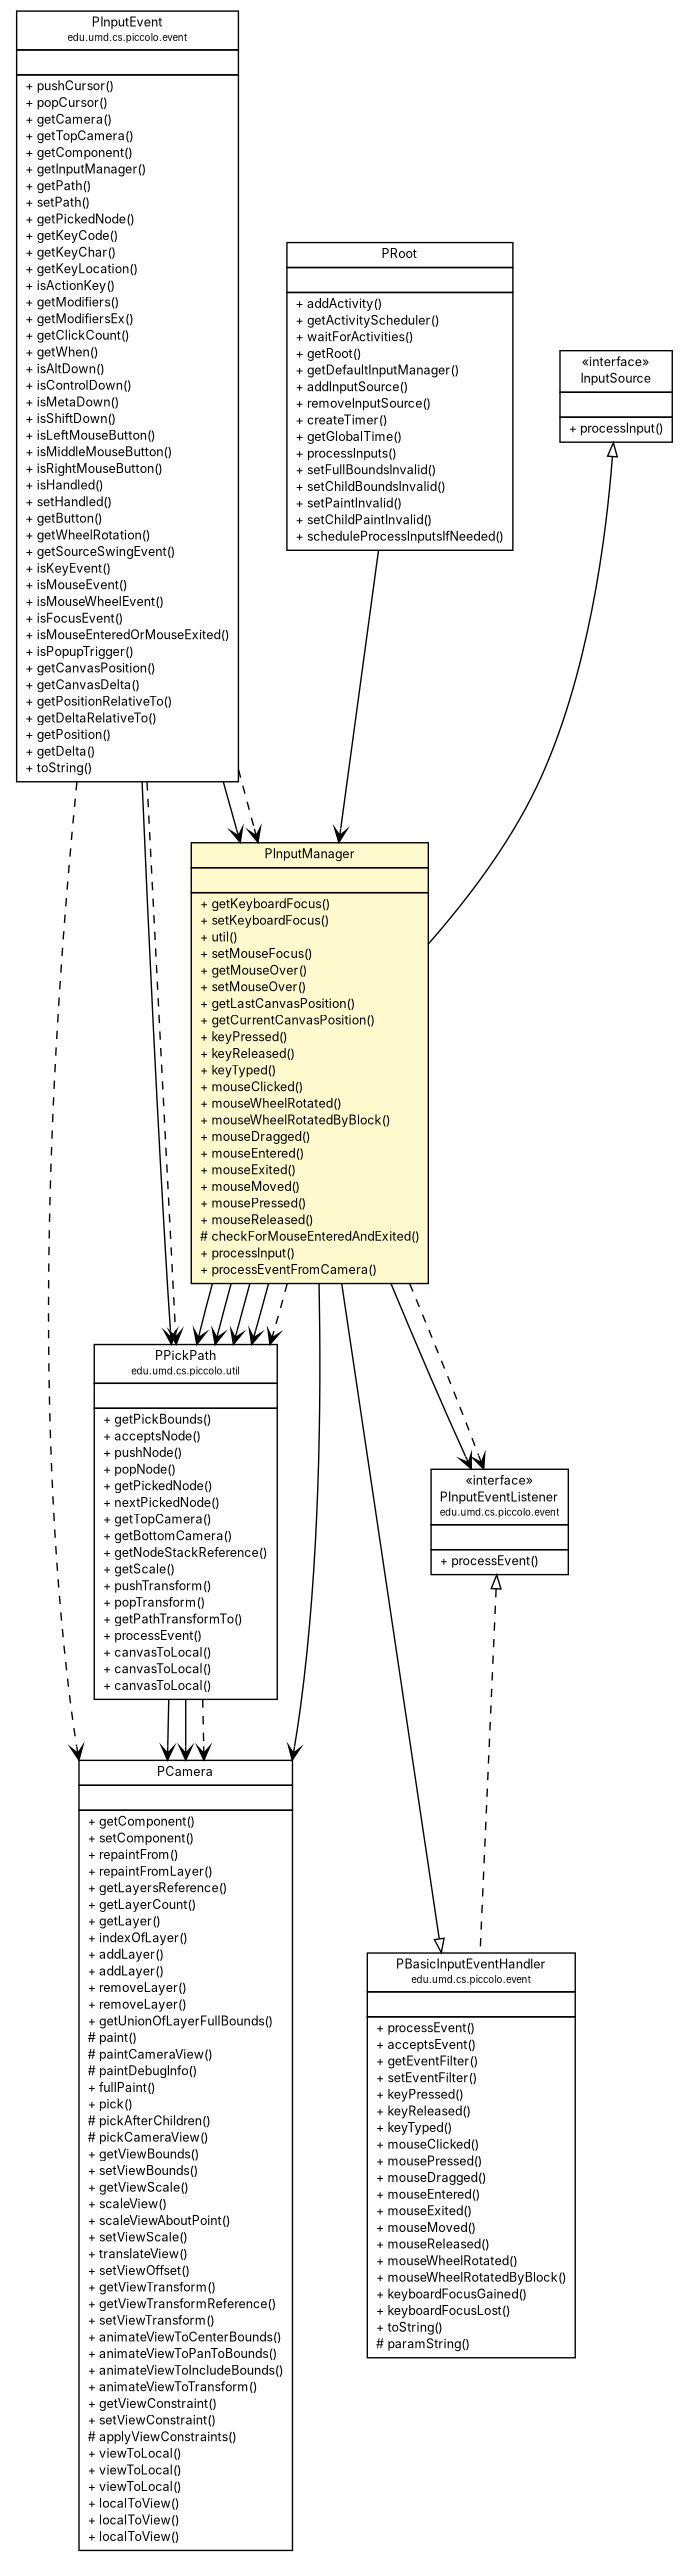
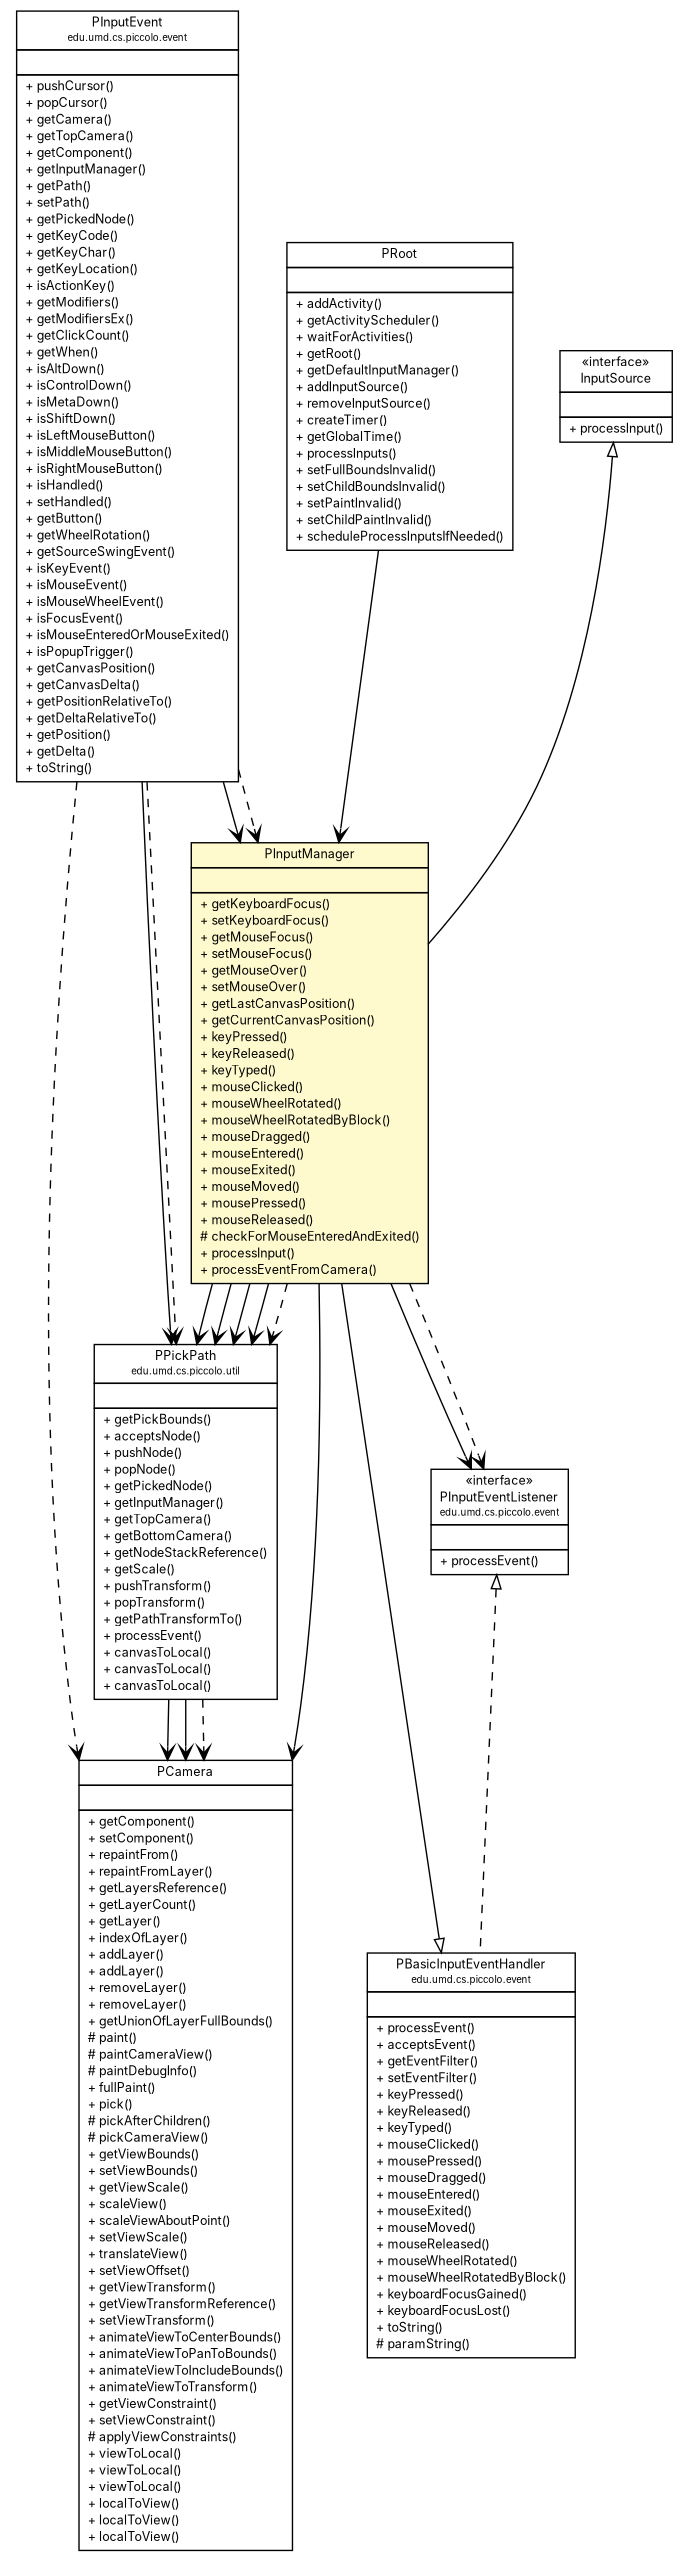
  digraph {
    fontname=Inter
    node [fontcolor=black fontname=Inter fontsize=9.0 shape=plaintext]
    edge [arrowhead=open color=black fontcolor=black fontname=Inter fontsize=10.0 headport=p labelfontname=Helvetica labelfontsize=10 tailport=p]
-   n1 [label=<<table border="0" cellborder="1" cellspacing="0" cellpadding="2" port="p" href="./util/PPickPath.html"> 		<tr><td><table border="0" cellspacing="0" cellpadding="1"> 			<tr><td> PPickPath </td></tr> 			<tr><td><font point-size="7.0"> edu.umd.cs.piccolo.util </font></td></tr> 		</table></td></tr> 		<tr><td><table border="0" cellspacing="0" cellpadding="1"> 			<tr><td align="left">  </td></tr> 		</table></td></tr> 		<tr><td><table border="0" cellspacing="0" cellpadding="1"> 			<tr><td align="left"> + getPickBounds() </td></tr> 			<tr><td align="left"> + acceptsNode() </td></tr> 			<tr><td align="left"> + pushNode() </td></tr> 			<tr><td align="left"> + popNode() </td></tr> 			<tr><td align="left"> + getPickedNode() </td></tr> 			<tr><td align="left"> + nextPickedNode() </td></tr> 			<tr><td align="left"> + getTopCamera() </td></tr> 			<tr><td align="left"> + getBottomCamera() </td></tr> 			<tr><td align="left"> + getNodeStackReference() </td></tr> 			<tr><td align="left"> + getScale() </td></tr> 			<tr><td align="left"> + pushTransform() </td></tr> 			<tr><td align="left"> + popTransform() </td></tr> 			<tr><td align="left"> + getPathTransformTo() </td></tr> 			<tr><td align="left"> + processEvent() </td></tr> 			<tr><td align="left"> + canvasToLocal() </td></tr> 			<tr><td align="left"> + canvasToLocal() </td></tr> 			<tr><td align="left"> + canvasToLocal() </td></tr> 		</table></td></tr> 		</table>>]
+   n1 [label=<<table border="0" cellborder="1" cellspacing="0" cellpadding="2" port="p" href="./util/PPickPath.html"> 		<tr><td><table border="0" cellspacing="0" cellpadding="1"> 			<tr><td> PPickPath </td></tr> 			<tr><td><font point-size="7.0"> edu.umd.cs.piccolo.util </font></td></tr> 		</table></td></tr> 		<tr><td><table border="0" cellspacing="0" cellpadding="1"> 			<tr><td align="left">  </td></tr> 		</table></td></tr> 		<tr><td><table border="0" cellspacing="0" cellpadding="1"> 			<tr><td align="left"> + getPickBounds() </td></tr> 			<tr><td align="left"> + acceptsNode() </td></tr> 			<tr><td align="left"> + pushNode() </td></tr> 			<tr><td align="left"> + popNode() </td></tr> 			<tr><td align="left"> + getPickedNode() </td></tr> 			<tr><td align="left"> + getInputManager() </td></tr> 			<tr><td align="left"> + getTopCamera() </td></tr> 			<tr><td align="left"> + getBottomCamera() </td></tr> 			<tr><td align="left"> + getNodeStackReference() </td></tr> 			<tr><td align="left"> + getScale() </td></tr> 			<tr><td align="left"> + pushTransform() </td></tr> 			<tr><td align="left"> + popTransform() </td></tr> 			<tr><td align="left"> + getPathTransformTo() </td></tr> 			<tr><td align="left"> + processEvent() </td></tr> 			<tr><td align="left"> + canvasToLocal() </td></tr> 			<tr><td align="left"> + canvasToLocal() </td></tr> 			<tr><td align="left"> + canvasToLocal() </td></tr> 		</table></td></tr> 		</table>>]
    n2 [label=<<table border="0" cellborder="1" cellspacing="0" cellpadding="2" port="p" href="./PCamera.html"> 		<tr><td><table border="0" cellspacing="0" cellpadding="1"> 			<tr><td> PCamera </td></tr> 		</table></td></tr> 		<tr><td><table border="0" cellspacing="0" cellpadding="1"> 			<tr><td align="left">  </td></tr> 		</table></td></tr> 		<tr><td><table border="0" cellspacing="0" cellpadding="1"> 			<tr><td align="left"> + getComponent() </td></tr> 			<tr><td align="left"> + setComponent() </td></tr> 			<tr><td align="left"> + repaintFrom() </td></tr> 			<tr><td align="left"> + repaintFromLayer() </td></tr> 			<tr><td align="left"> + getLayersReference() </td></tr> 			<tr><td align="left"> + getLayerCount() </td></tr> 			<tr><td align="left"> + getLayer() </td></tr> 			<tr><td align="left"> + indexOfLayer() </td></tr> 			<tr><td align="left"> + addLayer() </td></tr> 			<tr><td align="left"> + addLayer() </td></tr> 			<tr><td align="left"> + removeLayer() </td></tr> 			<tr><td align="left"> + removeLayer() </td></tr> 			<tr><td align="left"> + getUnionOfLayerFullBounds() </td></tr> 			<tr><td align="left"> # paint() </td></tr> 			<tr><td align="left"> # paintCameraView() </td></tr> 			<tr><td align="left"> # paintDebugInfo() </td></tr> 			<tr><td align="left"> + fullPaint() </td></tr> 			<tr><td align="left"> + pick() </td></tr> 			<tr><td align="left"> # pickAfterChildren() </td></tr> 			<tr><td align="left"> # pickCameraView() </td></tr> 			<tr><td align="left"> + getViewBounds() </td></tr> 			<tr><td align="left"> + setViewBounds() </td></tr> 			<tr><td align="left"> + getViewScale() </td></tr> 			<tr><td align="left"> + scaleView() </td></tr> 			<tr><td align="left"> + scaleViewAboutPoint() </td></tr> 			<tr><td align="left"> + setViewScale() </td></tr> 			<tr><td align="left"> + translateView() </td></tr> 			<tr><td align="left"> + setViewOffset() </td></tr> 			<tr><td align="left"> + getViewTransform() </td></tr> 			<tr><td align="left"> + getViewTransformReference() </td></tr> 			<tr><td align="left"> + setViewTransform() </td></tr> 			<tr><td align="left"> + animateViewToCenterBounds() </td></tr> 			<tr><td align="left"> + animateViewToPanToBounds() </td></tr> 			<tr><td align="left"> + animateViewToIncludeBounds() </td></tr> 			<tr><td align="left"> + animateViewToTransform() </td></tr> 			<tr><td align="left"> + getViewConstraint() </td></tr> 			<tr><td align="left"> + setViewConstraint() </td></tr> 			<tr><td align="left"> # applyViewConstraints() </td></tr> 			<tr><td align="left"> + viewToLocal() </td></tr> 			<tr><td align="left"> + viewToLocal() </td></tr> 			<tr><td align="left"> + viewToLocal() </td></tr> 			<tr><td align="left"> + localToView() </td></tr> 			<tr><td align="left"> + localToView() </td></tr> 			<tr><td align="left"> + localToView() </td></tr> 		</table></td></tr> 		</table>>]
    n3 [label=<<table border="0" cellborder="1" cellspacing="0" cellpadding="2" port="p" href="./PRoot.html"> 		<tr><td><table border="0" cellspacing="0" cellpadding="1"> 			<tr><td> PRoot </td></tr> 		</table></td></tr> 		<tr><td><table border="0" cellspacing="0" cellpadding="1"> 			<tr><td align="left">  </td></tr> 		</table></td></tr> 		<tr><td><table border="0" cellspacing="0" cellpadding="1"> 			<tr><td align="left"> + addActivity() </td></tr> 			<tr><td align="left"> + getActivityScheduler() </td></tr> 			<tr><td align="left"> + waitForActivities() </td></tr> 			<tr><td align="left"> + getRoot() </td></tr> 			<tr><td align="left"> + getDefaultInputManager() </td></tr> 			<tr><td align="left"> + addInputSource() </td></tr> 			<tr><td align="left"> + removeInputSource() </td></tr> 			<tr><td align="left"> + createTimer() </td></tr> 			<tr><td align="left"> + getGlobalTime() </td></tr> 			<tr><td align="left"> + processInputs() </td></tr> 			<tr><td align="left"> + setFullBoundsInvalid() </td></tr> 			<tr><td align="left"> + setChildBoundsInvalid() </td></tr> 			<tr><td align="left"> + setPaintInvalid() </td></tr> 			<tr><td align="left"> + setChildPaintInvalid() </td></tr> 			<tr><td align="left"> + scheduleProcessInputsIfNeeded() </td></tr> 		</table></td></tr> 		</table>>]
-   n4 [label=<<table border="0" cellborder="1" cellspacing="0" cellpadding="2" port="p" bgcolor="lemonChiffon" href="./PInputManager.html"> 		<tr><td><table border="0" cellspacing="0" cellpadding="1"> 			<tr><td> PInputManager </td></tr> 		</table></td></tr> 		<tr><td><table border="0" cellspacing="0" cellpadding="1"> 			<tr><td align="left">  </td></tr> 		</table></td></tr> 		<tr><td><table border="0" cellspacing="0" cellpadding="1"> 			<tr><td align="left"> + getKeyboardFocus() </td></tr> 			<tr><td align="left"> + setKeyboardFocus() </td></tr> 			<tr><td align="left"> + util() </td></tr> 			<tr><td align="left"> + setMouseFocus() </td></tr> 			<tr><td align="left"> + getMouseOver() </td></tr> 			<tr><td align="left"> + setMouseOver() </td></tr> 			<tr><td align="left"> + getLastCanvasPosition() </td></tr> 			<tr><td align="left"> + getCurrentCanvasPosition() </td></tr> 			<tr><td align="left"> + keyPressed() </td></tr> 			<tr><td align="left"> + keyReleased() </td></tr> 			<tr><td align="left"> + keyTyped() </td></tr> 			<tr><td align="left"> + mouseClicked() </td></tr> 			<tr><td align="left"> + mouseWheelRotated() </td></tr> 			<tr><td align="left"> + mouseWheelRotatedByBlock() </td></tr> 			<tr><td align="left"> + mouseDragged() </td></tr> 			<tr><td align="left"> + mouseEntered() </td></tr> 			<tr><td align="left"> + mouseExited() </td></tr> 			<tr><td align="left"> + mouseMoved() </td></tr> 			<tr><td align="left"> + mousePressed() </td></tr> 			<tr><td align="left"> + mouseReleased() </td></tr> 			<tr><td align="left"> # checkForMouseEnteredAndExited() </td></tr> 			<tr><td align="left"> + processInput() </td></tr> 			<tr><td align="left"> + processEventFromCamera() </td></tr> 		</table></td></tr> 		</table>>]
+   n4 [label=<<table border="0" cellborder="1" cellspacing="0" cellpadding="2" port="p" bgcolor="lemonChiffon" href="./PInputManager.html"> 		<tr><td><table border="0" cellspacing="0" cellpadding="1"> 			<tr><td> PInputManager </td></tr> 		</table></td></tr> 		<tr><td><table border="0" cellspacing="0" cellpadding="1"> 			<tr><td align="left">  </td></tr> 		</table></td></tr> 		<tr><td><table border="0" cellspacing="0" cellpadding="1"> 			<tr><td align="left"> + getKeyboardFocus() </td></tr> 			<tr><td align="left"> + setKeyboardFocus() </td></tr> 			<tr><td align="left"> + getMouseFocus() </td></tr> 			<tr><td align="left"> + setMouseFocus() </td></tr> 			<tr><td align="left"> + getMouseOver() </td></tr> 			<tr><td align="left"> + setMouseOver() </td></tr> 			<tr><td align="left"> + getLastCanvasPosition() </td></tr> 			<tr><td align="left"> + getCurrentCanvasPosition() </td></tr> 			<tr><td align="left"> + keyPressed() </td></tr> 			<tr><td align="left"> + keyReleased() </td></tr> 			<tr><td align="left"> + keyTyped() </td></tr> 			<tr><td align="left"> + mouseClicked() </td></tr> 			<tr><td align="left"> + mouseWheelRotated() </td></tr> 			<tr><td align="left"> + mouseWheelRotatedByBlock() </td></tr> 			<tr><td align="left"> + mouseDragged() </td></tr> 			<tr><td align="left"> + mouseEntered() </td></tr> 			<tr><td align="left"> + mouseExited() </td></tr> 			<tr><td align="left"> + mouseMoved() </td></tr> 			<tr><td align="left"> + mousePressed() </td></tr> 			<tr><td align="left"> + mouseReleased() </td></tr> 			<tr><td align="left"> # checkForMouseEnteredAndExited() </td></tr> 			<tr><td align="left"> + processInput() </td></tr> 			<tr><td align="left"> + processEventFromCamera() </td></tr> 		</table></td></tr> 		</table>>]
    n5 [label=<<table border="0" cellborder="1" cellspacing="0" cellpadding="2" port="p" href="./event/PInputEventListener.html"> 		<tr><td><table border="0" cellspacing="0" cellpadding="1"> 			<tr><td> &laquo;interface&raquo; </td></tr> 			<tr><td> PInputEventListener </td></tr> 			<tr><td><font point-size="7.0"> edu.umd.cs.piccolo.event </font></td></tr> 		</table></td></tr> 		<tr><td><table border="0" cellspacing="0" cellpadding="1"> 			<tr><td align="left">  </td></tr> 		</table></td></tr> 		<tr><td><table border="0" cellspacing="0" cellpadding="1"> 			<tr><td align="left"> + processEvent() </td></tr> 		</table></td></tr> 		</table>>]
    n6 [label=<<table border="0" cellborder="1" cellspacing="0" cellpadding="2" port="p" href="./PRoot.InputSource.html"> 		<tr><td><table border="0" cellspacing="0" cellpadding="1"> 			<tr><td> &laquo;interface&raquo; </td></tr> 			<tr><td> InputSource </td></tr> 		</table></td></tr> 		<tr><td><table border="0" cellspacing="0" cellpadding="1"> 			<tr><td align="left">  </td></tr> 		</table></td></tr> 		<tr><td><table border="0" cellspacing="0" cellpadding="1"> 			<tr><td align="left"> + processInput() </td></tr> 		</table></td></tr> 		</table>>]
    n7 [label=<<table border="0" cellborder="1" cellspacing="0" cellpadding="2" port="p" href="./event/PBasicInputEventHandler.html"> 		<tr><td><table border="0" cellspacing="0" cellpadding="1"> 			<tr><td> PBasicInputEventHandler </td></tr> 			<tr><td><font point-size="7.0"> edu.umd.cs.piccolo.event </font></td></tr> 		</table></td></tr> 		<tr><td><table border="0" cellspacing="0" cellpadding="1"> 			<tr><td align="left">  </td></tr> 		</table></td></tr> 		<tr><td><table border="0" cellspacing="0" cellpadding="1"> 			<tr><td align="left"> + processEvent() </td></tr> 			<tr><td align="left"> + acceptsEvent() </td></tr> 			<tr><td align="left"> + getEventFilter() </td></tr> 			<tr><td align="left"> + setEventFilter() </td></tr> 			<tr><td align="left"> + keyPressed() </td></tr> 			<tr><td align="left"> + keyReleased() </td></tr> 			<tr><td align="left"> + keyTyped() </td></tr> 			<tr><td align="left"> + mouseClicked() </td></tr> 			<tr><td align="left"> + mousePressed() </td></tr> 			<tr><td align="left"> + mouseDragged() </td></tr> 			<tr><td align="left"> + mouseEntered() </td></tr> 			<tr><td align="left"> + mouseExited() </td></tr> 			<tr><td align="left"> + mouseMoved() </td></tr> 			<tr><td align="left"> + mouseReleased() </td></tr> 			<tr><td align="left"> + mouseWheelRotated() </td></tr> 			<tr><td align="left"> + mouseWheelRotatedByBlock() </td></tr> 			<tr><td align="left"> + keyboardFocusGained() </td></tr> 			<tr><td align="left"> + keyboardFocusLost() </td></tr> 			<tr><td align="left"> + toString() </td></tr> 			<tr><td align="left"> # paramString() </td></tr> 		</table></td></tr> 		</table>>]
    n8 [label=<<table border="0" cellborder="1" cellspacing="0" cellpadding="2" port="p" href="./event/PInputEvent.html"> 		<tr><td><table border="0" cellspacing="0" cellpadding="1"> 			<tr><td> PInputEvent </td></tr> 			<tr><td><font point-size="7.0"> edu.umd.cs.piccolo.event </font></td></tr> 		</table></td></tr> 		<tr><td><table border="0" cellspacing="0" cellpadding="1"> 			<tr><td align="left">  </td></tr> 		</table></td></tr> 		<tr><td><table border="0" cellspacing="0" cellpadding="1"> 			<tr><td align="left"> + pushCursor() </td></tr> 			<tr><td align="left"> + popCursor() </td></tr> 			<tr><td align="left"> + getCamera() </td></tr> 			<tr><td align="left"> + getTopCamera() </td></tr> 			<tr><td align="left"> + getComponent() </td></tr> 			<tr><td align="left"> + getInputManager() </td></tr> 			<tr><td align="left"> + getPath() </td></tr> 			<tr><td align="left"> + setPath() </td></tr> 			<tr><td align="left"> + getPickedNode() </td></tr> 			<tr><td align="left"> + getKeyCode() </td></tr> 			<tr><td align="left"> + getKeyChar() </td></tr> 			<tr><td align="left"> + getKeyLocation() </td></tr> 			<tr><td align="left"> + isActionKey() </td></tr> 			<tr><td align="left"> + getModifiers() </td></tr> 			<tr><td align="left"> + getModifiersEx() </td></tr> 			<tr><td align="left"> + getClickCount() </td></tr> 			<tr><td align="left"> + getWhen() </td></tr> 			<tr><td align="left"> + isAltDown() </td></tr> 			<tr><td align="left"> + isControlDown() </td></tr> 			<tr><td align="left"> + isMetaDown() </td></tr> 			<tr><td align="left"> + isShiftDown() </td></tr> 			<tr><td align="left"> + isLeftMouseButton() </td></tr> 			<tr><td align="left"> + isMiddleMouseButton() </td></tr> 			<tr><td align="left"> + isRightMouseButton() </td></tr> 			<tr><td align="left"> + isHandled() </td></tr> 			<tr><td align="left"> + setHandled() </td></tr> 			<tr><td align="left"> + getButton() </td></tr> 			<tr><td align="left"> + getWheelRotation() </td></tr> 			<tr><td align="left"> + getSourceSwingEvent() </td></tr> 			<tr><td align="left"> + isKeyEvent() </td></tr> 			<tr><td align="left"> + isMouseEvent() </td></tr> 			<tr><td align="left"> + isMouseWheelEvent() </td></tr> 			<tr><td align="left"> + isFocusEvent() </td></tr> 			<tr><td align="left"> + isMouseEnteredOrMouseExited() </td></tr> 			<tr><td align="left"> + isPopupTrigger() </td></tr> 			<tr><td align="left"> + getCanvasPosition() </td></tr> 			<tr><td align="left"> + getCanvasDelta() </td></tr> 			<tr><td align="left"> + getPositionRelativeTo() </td></tr> 			<tr><td align="left"> + getDeltaRelativeTo() </td></tr> 			<tr><td align="left"> + getPosition() </td></tr> 			<tr><td align="left"> + getDelta() </td></tr> 			<tr><td align="left"> + toString() </td></tr> 		</table></td></tr> 		</table>>]
    n1 -> n2
    n1 -> n2
    n1 -> n2 [style=dashed]
    n3 -> n4
    n4 -> n1
    n4 -> n1
    n4 -> n1
    n4 -> n1
    n4 -> n1 [style=dashed]
    n4 -> n2
    n4 -> n5
    n4 -> n5 [style=dashed]
    n5 -> n7 [arrowtail=empty dir=back fontsize=10 style=dashed arrowhead="" color="" fontcolor=""]
    n6 -> n4 [arrowtail=empty dir=back fontsize=10 style=solid arrowhead="" color="" fontcolor=""]
    n7 -> n4 [arrowtail=empty dir=back fontsize=10 arrowhead="" color="" fontcolor=""]
    n8 -> n1
    n8 -> n1 [style=dashed]
    n8 -> n2 [style=dashed]
    n8 -> n4
    n8 -> n4 [style=dashed]
  }
